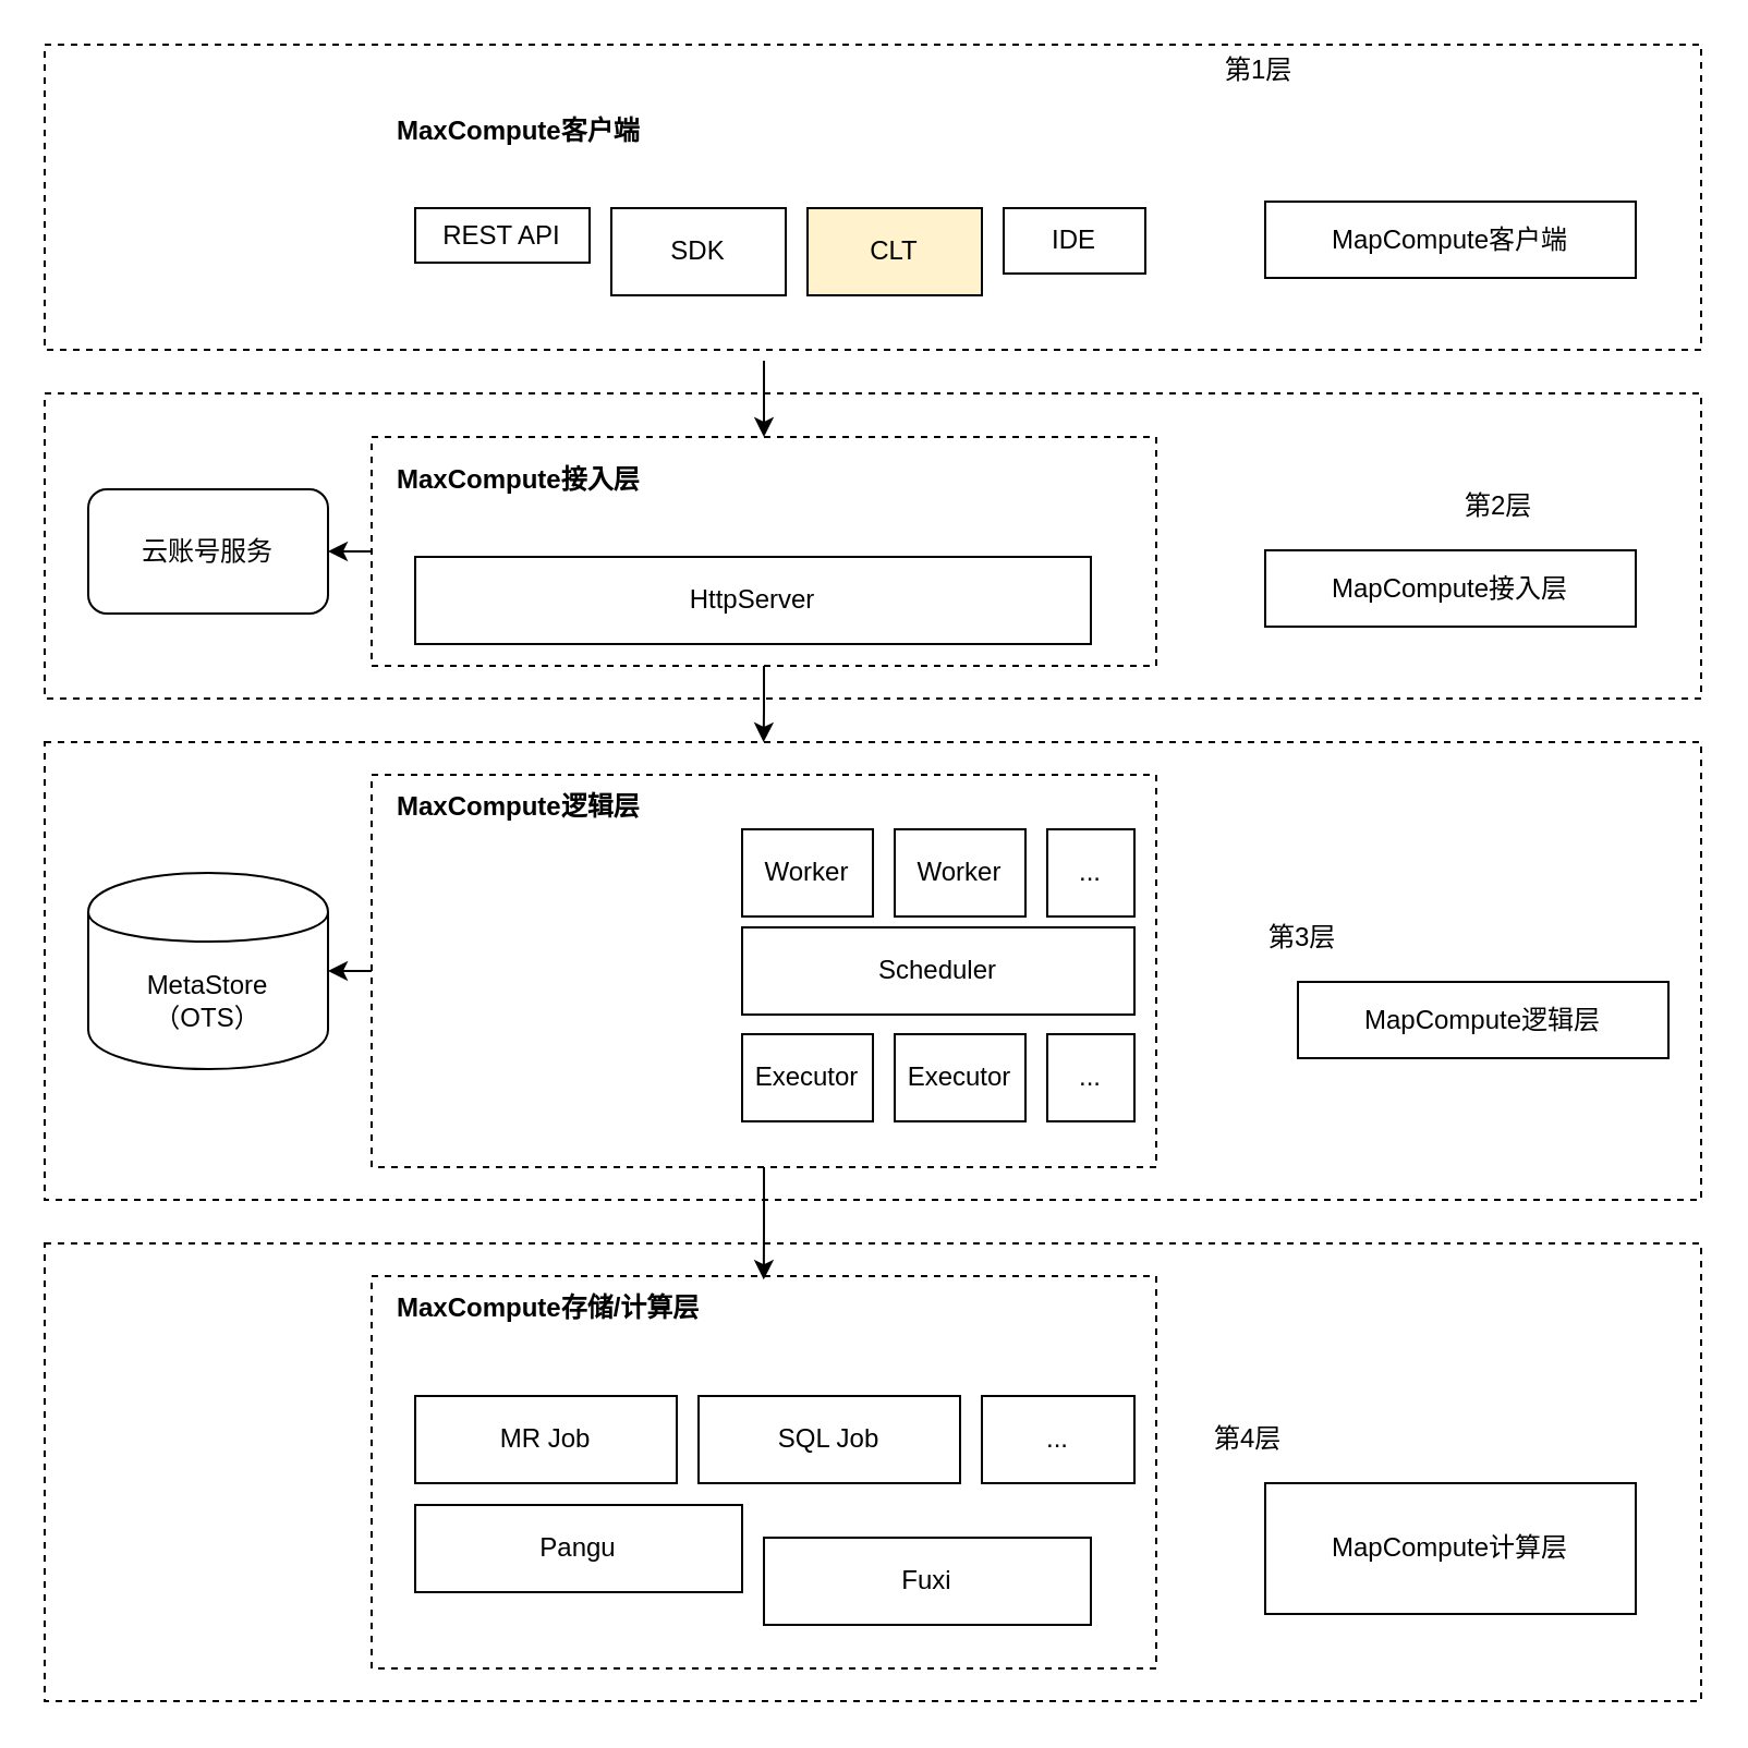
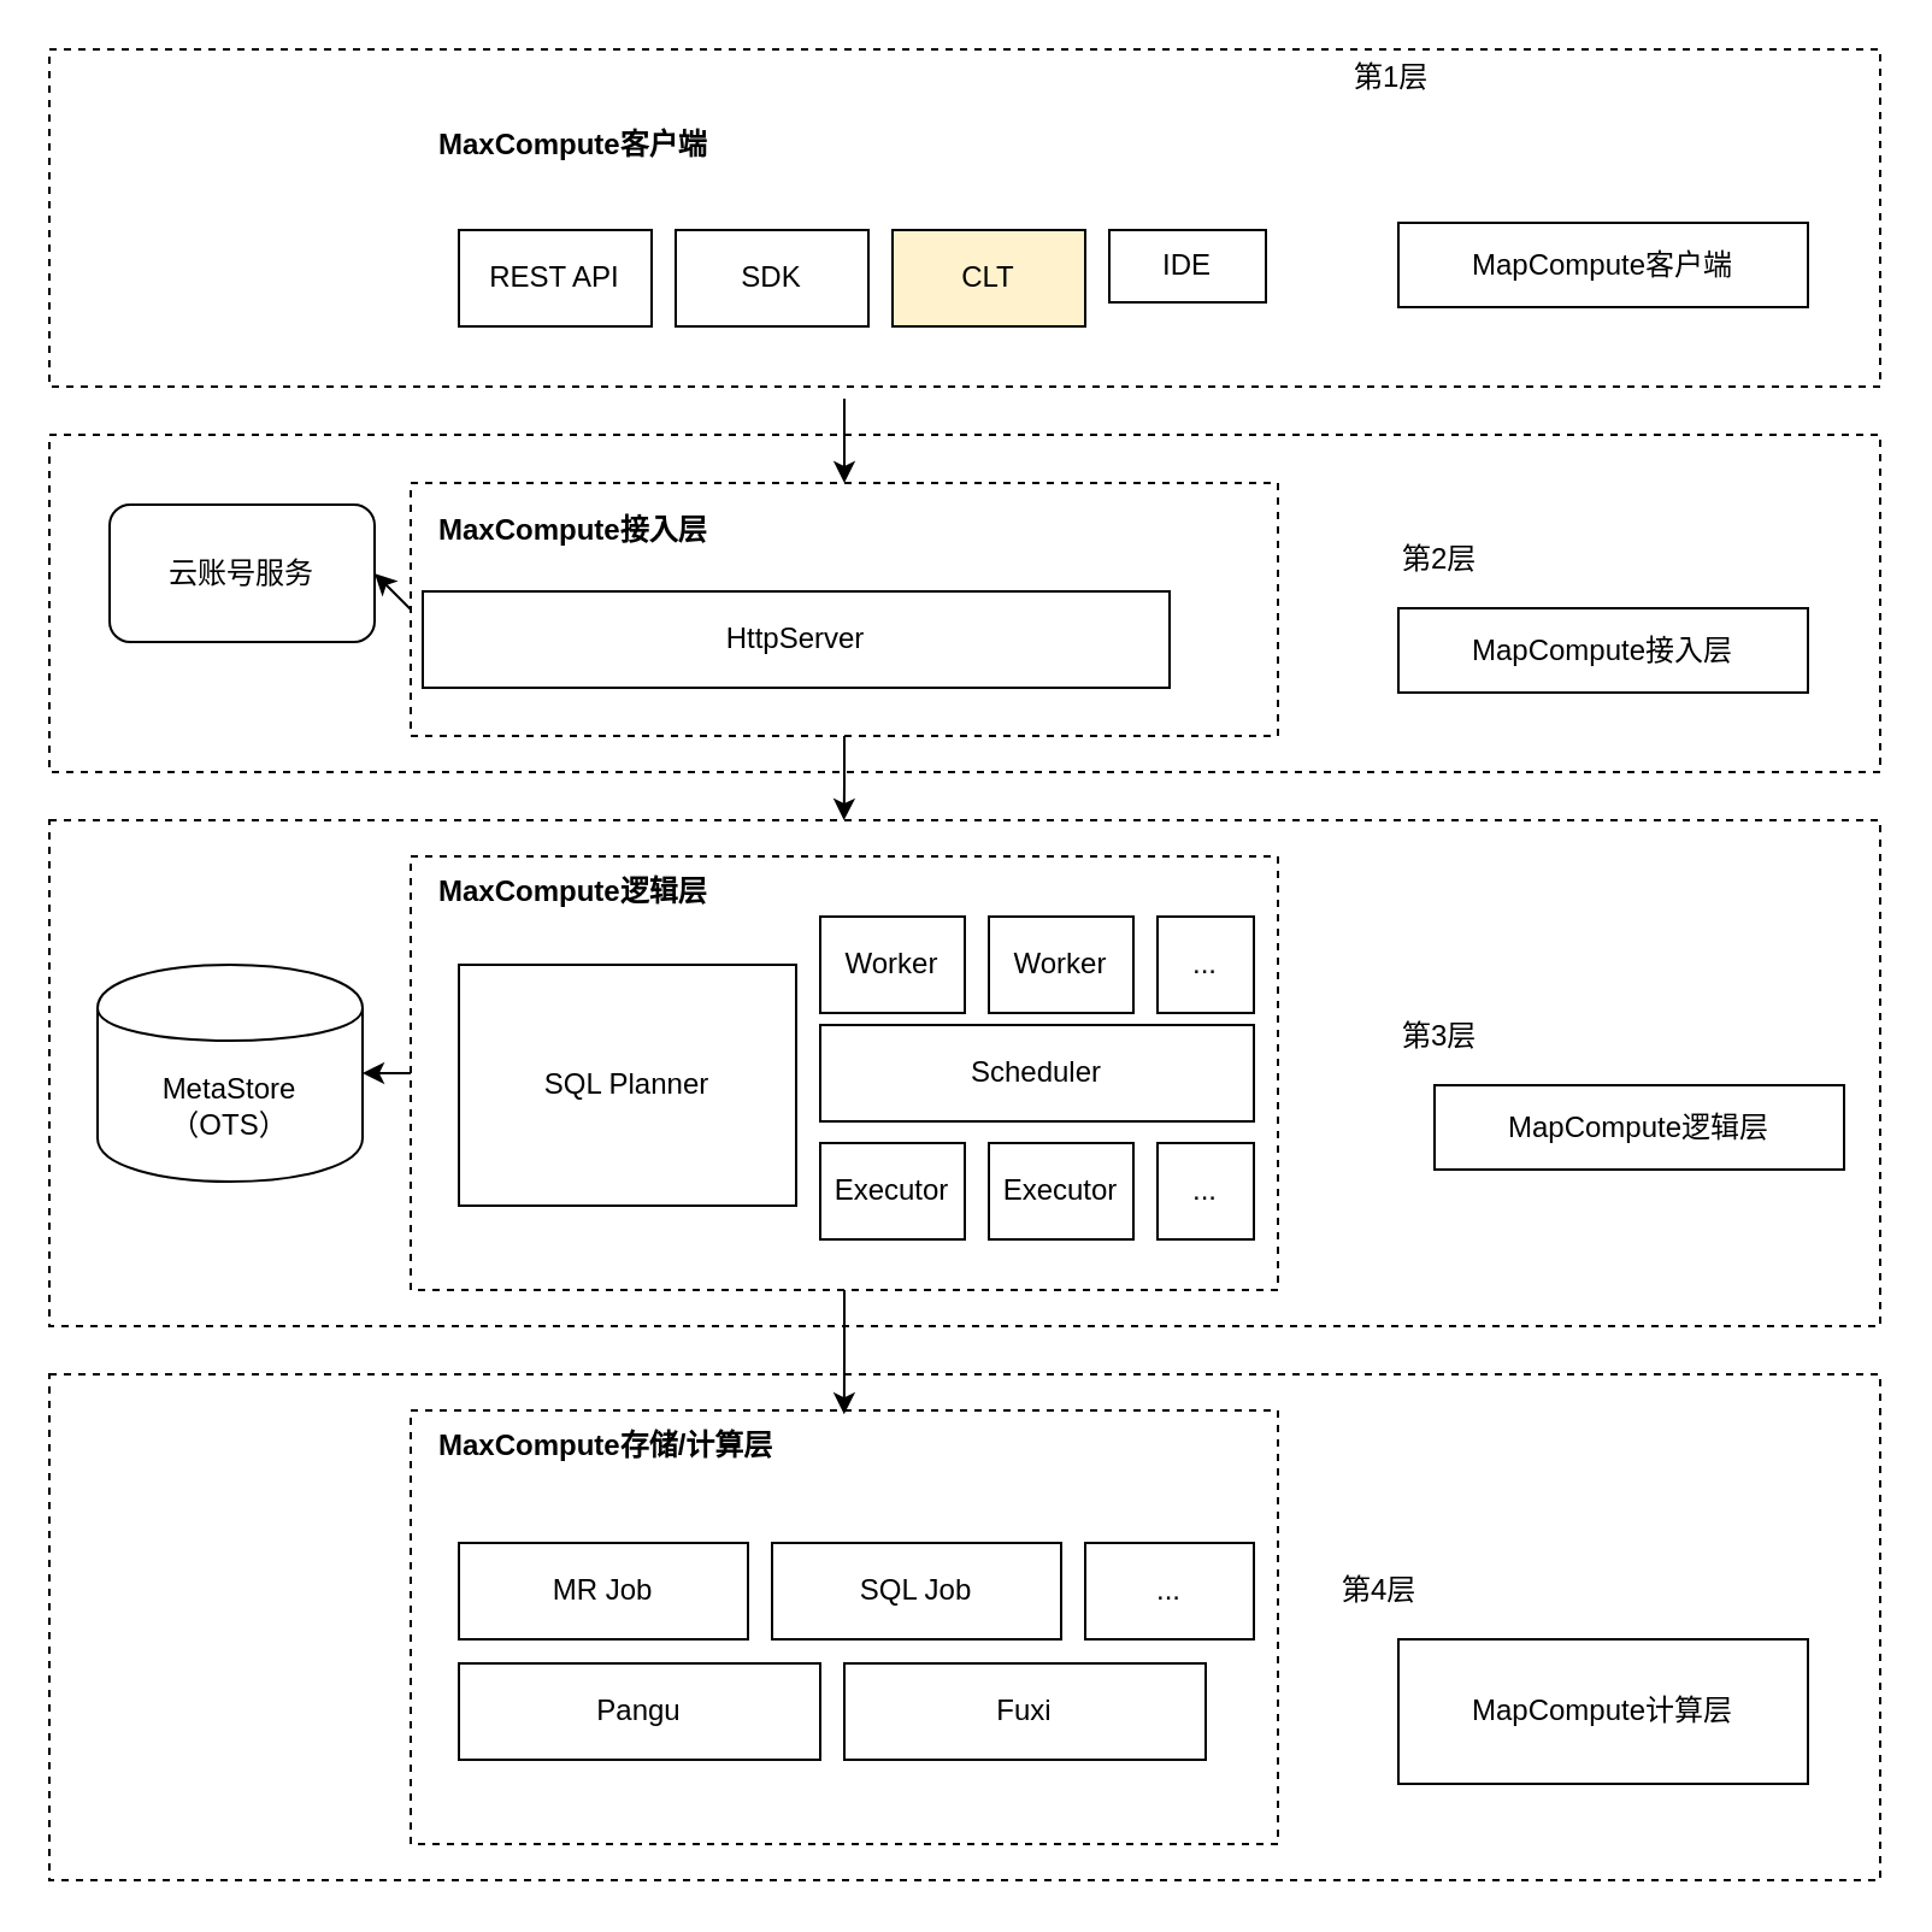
  <mxCell id="0" />
  <mxCell id="1" parent="0" />
  <mxCell id="2" value="" style="rounded=0;whiteSpace=wrap;html=1;dashed=1;" vertex="1" parent="1"><mxGeometry x="20" y="570" width="760" height="210" as="geometry" /></mxCell>
  <mxCell id="3" value="" style="rounded=0;whiteSpace=wrap;html=1;dashed=1;" vertex="1" parent="1"><mxGeometry x="170" y="585" width="360" height="180" as="geometry" /></mxCell>
  <mxCell id="4" value="&lt;b&gt;MaxCompute存储/计算层&lt;/b&gt;" style="text;html=1;strokeColor=none;fillColor=none;align=left;verticalAlign=middle;whiteSpace=wrap;rounded=0;dashed=1;" vertex="1" parent="1"><mxGeometry x="180" y="590" width="180" height="20" as="geometry" /></mxCell>
  <mxCell id="5" value="MR Job" style="rounded=0;whiteSpace=wrap;html=1;" vertex="1" parent="1"><mxGeometry x="190" y="640" width="120" height="40" as="geometry" /></mxCell>
  <mxCell id="6" value="SQL Job" style="rounded=0;whiteSpace=wrap;html=1;" vertex="1" parent="1"><mxGeometry x="320" y="640" width="120" height="40" as="geometry" /></mxCell>
  <mxCell id="7" value="..." style="rounded=0;whiteSpace=wrap;html=1;" vertex="1" parent="1"><mxGeometry x="450" y="640" width="70" height="40" as="geometry" /></mxCell>
  <mxCell id="8" value="Pangu" style="rounded=0;whiteSpace=wrap;html=1;" vertex="1" parent="1"><mxGeometry x="190" y="690" width="150" height="40" as="geometry" /></mxCell>
- <mxCell id="9" value="Fuxi" style="rounded=0;whiteSpace=wrap;html=1;" vertex="1" parent="1"><mxGeometry x="350" y="705" width="150" height="40" as="geometry" /></mxCell>
+ <mxCell id="9" value="Fuxi" style="rounded=0;whiteSpace=wrap;html=1;" vertex="1" parent="1"><mxGeometry x="350" y="690" width="150" height="40" as="geometry" /></mxCell>
  <mxCell id="10" value="MapCompute计算层" style="rounded=0;whiteSpace=wrap;html=1;" vertex="1" parent="1"><mxGeometry x="580" y="680" width="170" height="60" as="geometry" /></mxCell>
  <mxCell id="11" value="第4层" style="text;html=1;strokeColor=none;fillColor=none;align=left;verticalAlign=middle;whiteSpace=wrap;rounded=0;" vertex="1" parent="1"><mxGeometry x="555" y="650" width="40" height="20" as="geometry" /></mxCell>
  <mxCell id="12" value="" style="rounded=0;whiteSpace=wrap;html=1;dashed=1;" vertex="1" parent="1"><mxGeometry x="20" y="340" width="760" height="210" as="geometry" /></mxCell>
  <mxCell id="13" style="edgeStyle=orthogonalEdgeStyle;rounded=0;orthogonalLoop=1;jettySize=auto;html=1;entryX=0.944;entryY=-0.17;entryDx=0;entryDy=0;entryPerimeter=0;" edge="1" parent="1" source="14" target="4"><mxGeometry relative="1" as="geometry" /></mxCell>
  <mxCell id="14" value="" style="rounded=0;whiteSpace=wrap;html=1;dashed=1;" vertex="1" parent="1"><mxGeometry x="170" y="355" width="360" height="180" as="geometry" /></mxCell>
  <mxCell id="15" value="&lt;b&gt;MaxCompute逻辑层&lt;/b&gt;" style="text;html=1;strokeColor=none;fillColor=none;align=left;verticalAlign=middle;whiteSpace=wrap;rounded=0;dashed=1;" vertex="1" parent="1"><mxGeometry x="180" y="360" width="180" height="20" as="geometry" /></mxCell>
  <mxCell id="16" value="Worker" style="rounded=0;whiteSpace=wrap;html=1;" vertex="1" parent="1"><mxGeometry x="340" y="380" width="60" height="40" as="geometry" /></mxCell>
  <mxCell id="17" value="Worker" style="rounded=0;whiteSpace=wrap;html=1;" vertex="1" parent="1"><mxGeometry x="410" y="380" width="60" height="40" as="geometry" /></mxCell>
  <mxCell id="18" value="..." style="rounded=0;whiteSpace=wrap;html=1;" vertex="1" parent="1"><mxGeometry x="480" y="380" width="40" height="40" as="geometry" /></mxCell>
+ <mxCell id="19" value="SQL Planner" style="rounded=0;whiteSpace=wrap;html=1;" vertex="1" parent="1"><mxGeometry x="190" y="400" width="140" height="100" as="geometry" /></mxCell>
  <mxCell id="20" value="Scheduler" style="rounded=0;whiteSpace=wrap;html=1;" vertex="1" parent="1"><mxGeometry x="340" y="425" width="180" height="40" as="geometry" /></mxCell>
  <mxCell id="21" value="MapCompute逻辑层" style="rounded=0;whiteSpace=wrap;html=1;" vertex="1" parent="1"><mxGeometry x="595" y="450" width="170" height="35" as="geometry" /></mxCell>
  <mxCell id="22" value="第3层" style="text;html=1;strokeColor=none;fillColor=none;align=left;verticalAlign=middle;whiteSpace=wrap;rounded=0;" vertex="1" parent="1"><mxGeometry x="580" y="420" width="40" height="20" as="geometry" /></mxCell>
  <mxCell id="23" value="MetaStore&lt;br&gt;（OTS）" style="shape=cylinder;whiteSpace=wrap;html=1;boundedLbl=1;backgroundOutline=1;" vertex="1" parent="1"><mxGeometry x="40" y="400" width="110" height="90" as="geometry" /></mxCell>
  <mxCell id="24" value="" style="endArrow=classic;html=1;exitX=0;exitY=0.5;exitDx=0;exitDy=0;entryX=1;entryY=0.5;entryDx=0;entryDy=0;" edge="1" parent="1" source="14" target="23"><mxGeometry width="50" height="50" relative="1" as="geometry"><mxPoint x="110" y="550" as="sourcePoint" /><mxPoint x="160" y="500" as="targetPoint" /></mxGeometry></mxCell>
  <mxCell id="25" value="Executor" style="rounded=0;whiteSpace=wrap;html=1;" vertex="1" parent="1"><mxGeometry x="340" y="474" width="60" height="40" as="geometry" /></mxCell>
  <mxCell id="26" value="Executor" style="rounded=0;whiteSpace=wrap;html=1;" vertex="1" parent="1"><mxGeometry x="410" y="474" width="60" height="40" as="geometry" /></mxCell>
  <mxCell id="27" value="..." style="rounded=0;whiteSpace=wrap;html=1;" vertex="1" parent="1"><mxGeometry x="480" y="474" width="40" height="40" as="geometry" /></mxCell>
  <mxCell id="28" value="" style="rounded=0;whiteSpace=wrap;html=1;dashed=1;" vertex="1" parent="1"><mxGeometry x="20" y="180" width="760" height="140" as="geometry" /></mxCell>
  <mxCell id="29" style="edgeStyle=orthogonalEdgeStyle;rounded=0;orthogonalLoop=1;jettySize=auto;html=1;entryX=0.434;entryY=0;entryDx=0;entryDy=0;entryPerimeter=0;" edge="1" parent="1" source="30" target="12"><mxGeometry relative="1" as="geometry" /></mxCell>
  <mxCell id="30" value="" style="rounded=0;whiteSpace=wrap;html=1;dashed=1;" vertex="1" parent="1"><mxGeometry x="170" y="200" width="360" height="105" as="geometry" /></mxCell>
  <mxCell id="31" value="&lt;b&gt;MaxCompute接入层&lt;/b&gt;" style="text;html=1;strokeColor=none;fillColor=none;align=left;verticalAlign=middle;whiteSpace=wrap;rounded=0;dashed=1;" vertex="1" parent="1"><mxGeometry x="180" y="210" width="180" height="20" as="geometry" /></mxCell>
- <mxCell id="32" value="HttpServer" style="rounded=0;whiteSpace=wrap;html=1;" vertex="1" parent="1"><mxGeometry x="190" y="255" width="310" height="40" as="geometry" /></mxCell>
+ <mxCell id="32" value="HttpServer" style="rounded=0;whiteSpace=wrap;html=1;" vertex="1" parent="1"><mxGeometry x="175" y="245" width="310" height="40" as="geometry" /></mxCell>
  <mxCell id="33" value="MapCompute接入层" style="rounded=0;whiteSpace=wrap;html=1;" vertex="1" parent="1"><mxGeometry x="580" y="252" width="170" height="35" as="geometry" /></mxCell>
- <mxCell id="34" value="第2层" style="text;html=1;strokeColor=none;fillColor=none;align=left;verticalAlign=middle;whiteSpace=wrap;rounded=0;" vertex="1" parent="1"><mxGeometry x="670" y="222" width="40" height="20" as="geometry" /></mxCell>
+ <mxCell id="34" value="第2层" style="text;html=1;strokeColor=none;fillColor=none;align=left;verticalAlign=middle;whiteSpace=wrap;rounded=0;" vertex="1" parent="1"><mxGeometry x="580" y="222" width="40" height="20" as="geometry" /></mxCell>
  <mxCell id="35" value="" style="endArrow=classic;html=1;exitX=0;exitY=0.5;exitDx=0;exitDy=0;entryX=1;entryY=0.5;entryDx=0;entryDy=0;" edge="1" parent="1" source="30" target="36"><mxGeometry width="50" height="50" relative="1" as="geometry"><mxPoint x="110" y="320" as="sourcePoint" /><mxPoint x="150" y="215" as="targetPoint" /></mxGeometry></mxCell>
- <mxCell id="36" value="云账号服务" style="rounded=1;whiteSpace=wrap;html=1;" vertex="1" parent="1"><mxGeometry x="40" y="224" width="110" height="57" as="geometry" /></mxCell>
+ <mxCell id="36" value="云账号服务" style="rounded=1;whiteSpace=wrap;html=1;" vertex="1" parent="1"><mxGeometry x="45" y="209" width="110" height="57" as="geometry" /></mxCell>
  <mxCell id="37" value="" style="rounded=0;whiteSpace=wrap;html=1;dashed=1;" vertex="1" parent="1"><mxGeometry x="20" y="20" width="760" height="140" as="geometry" /></mxCell>
  <mxCell id="38" value="&lt;b&gt;MaxCompute客户端&lt;/b&gt;" style="text;html=1;strokeColor=none;fillColor=none;align=left;verticalAlign=middle;whiteSpace=wrap;rounded=0;dashed=1;" vertex="1" parent="1"><mxGeometry x="180" y="50" width="180" height="20" as="geometry" /></mxCell>
- <mxCell id="39" value="REST API" style="rounded=0;whiteSpace=wrap;html=1;" vertex="1" parent="1"><mxGeometry x="190" y="95" width="80" height="25" as="geometry" /></mxCell>
+ <mxCell id="39" value="REST API" style="rounded=0;whiteSpace=wrap;html=1;" vertex="1" parent="1"><mxGeometry x="190" y="95" width="80" height="40" as="geometry" /></mxCell>
  <mxCell id="40" value="MapCompute客户端" style="rounded=0;whiteSpace=wrap;html=1;" vertex="1" parent="1"><mxGeometry x="580" y="92" width="170" height="35" as="geometry" /></mxCell>
  <mxCell id="41" value="第1层" style="text;html=1;strokeColor=none;fillColor=none;align=left;verticalAlign=middle;whiteSpace=wrap;rounded=0;" vertex="1" parent="1"><mxGeometry x="560" y="22" width="40" height="20" as="geometry" /></mxCell>
  <mxCell id="42" value="SDK" style="rounded=0;whiteSpace=wrap;html=1;" vertex="1" parent="1"><mxGeometry x="280" y="95" width="80" height="40" as="geometry" /></mxCell>
  <mxCell id="43" value="CLT" style="rounded=0;whiteSpace=wrap;html=1;fillColor=#fff2cc;" vertex="1" parent="1"><mxGeometry x="370" y="95" width="80" height="40" as="geometry" /></mxCell>
  <mxCell id="44" value="IDE" style="rounded=0;whiteSpace=wrap;html=1;" vertex="1" parent="1"><mxGeometry x="460" y="95" width="65" height="30" as="geometry" /></mxCell>
  <mxCell id="45" value="" style="endArrow=classic;html=1;entryX=0.5;entryY=0;entryDx=0;entryDy=0;" edge="1" parent="1" target="30"><mxGeometry width="50" height="50" relative="1" as="geometry"><mxPoint x="350" y="165" as="sourcePoint" /><mxPoint x="430" y="-40" as="targetPoint" /></mxGeometry></mxCell>
